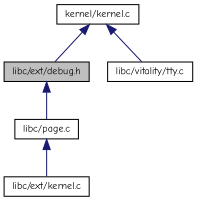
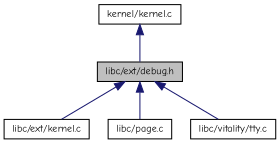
  digraph {
    fontname="Comic Neue"
    node [color=black fillcolor=white fontname="Comic Neue" fontsize=10 shape=record style=filled]
    edge [color=midnightblue dir=back fontname="Comic Neue" fontsize=10 labelfontname=Helvetica labelfontsize=10 style=solid]
    n1 [fillcolor=grey75 fontcolor=black height=0.2 label="libc/ext/debug.h" width=0.4]
    n2 [height=0.2 label="libc/ext/kernel.c" width=0.4]
    n3 [height=0.2 label="libc/page.c" width=0.4]
    n4 [height=0.2 label="libc/vitality/tty.c" width=0.4]
    n5 [height=0.2 label="kernel/kernel.c" width=0.4]
-   n3 -> n2
+   n1 -> n2
    n1 -> n3
-   n5 -> n4
+   n1 -> n4
    n5 -> n1
  }
